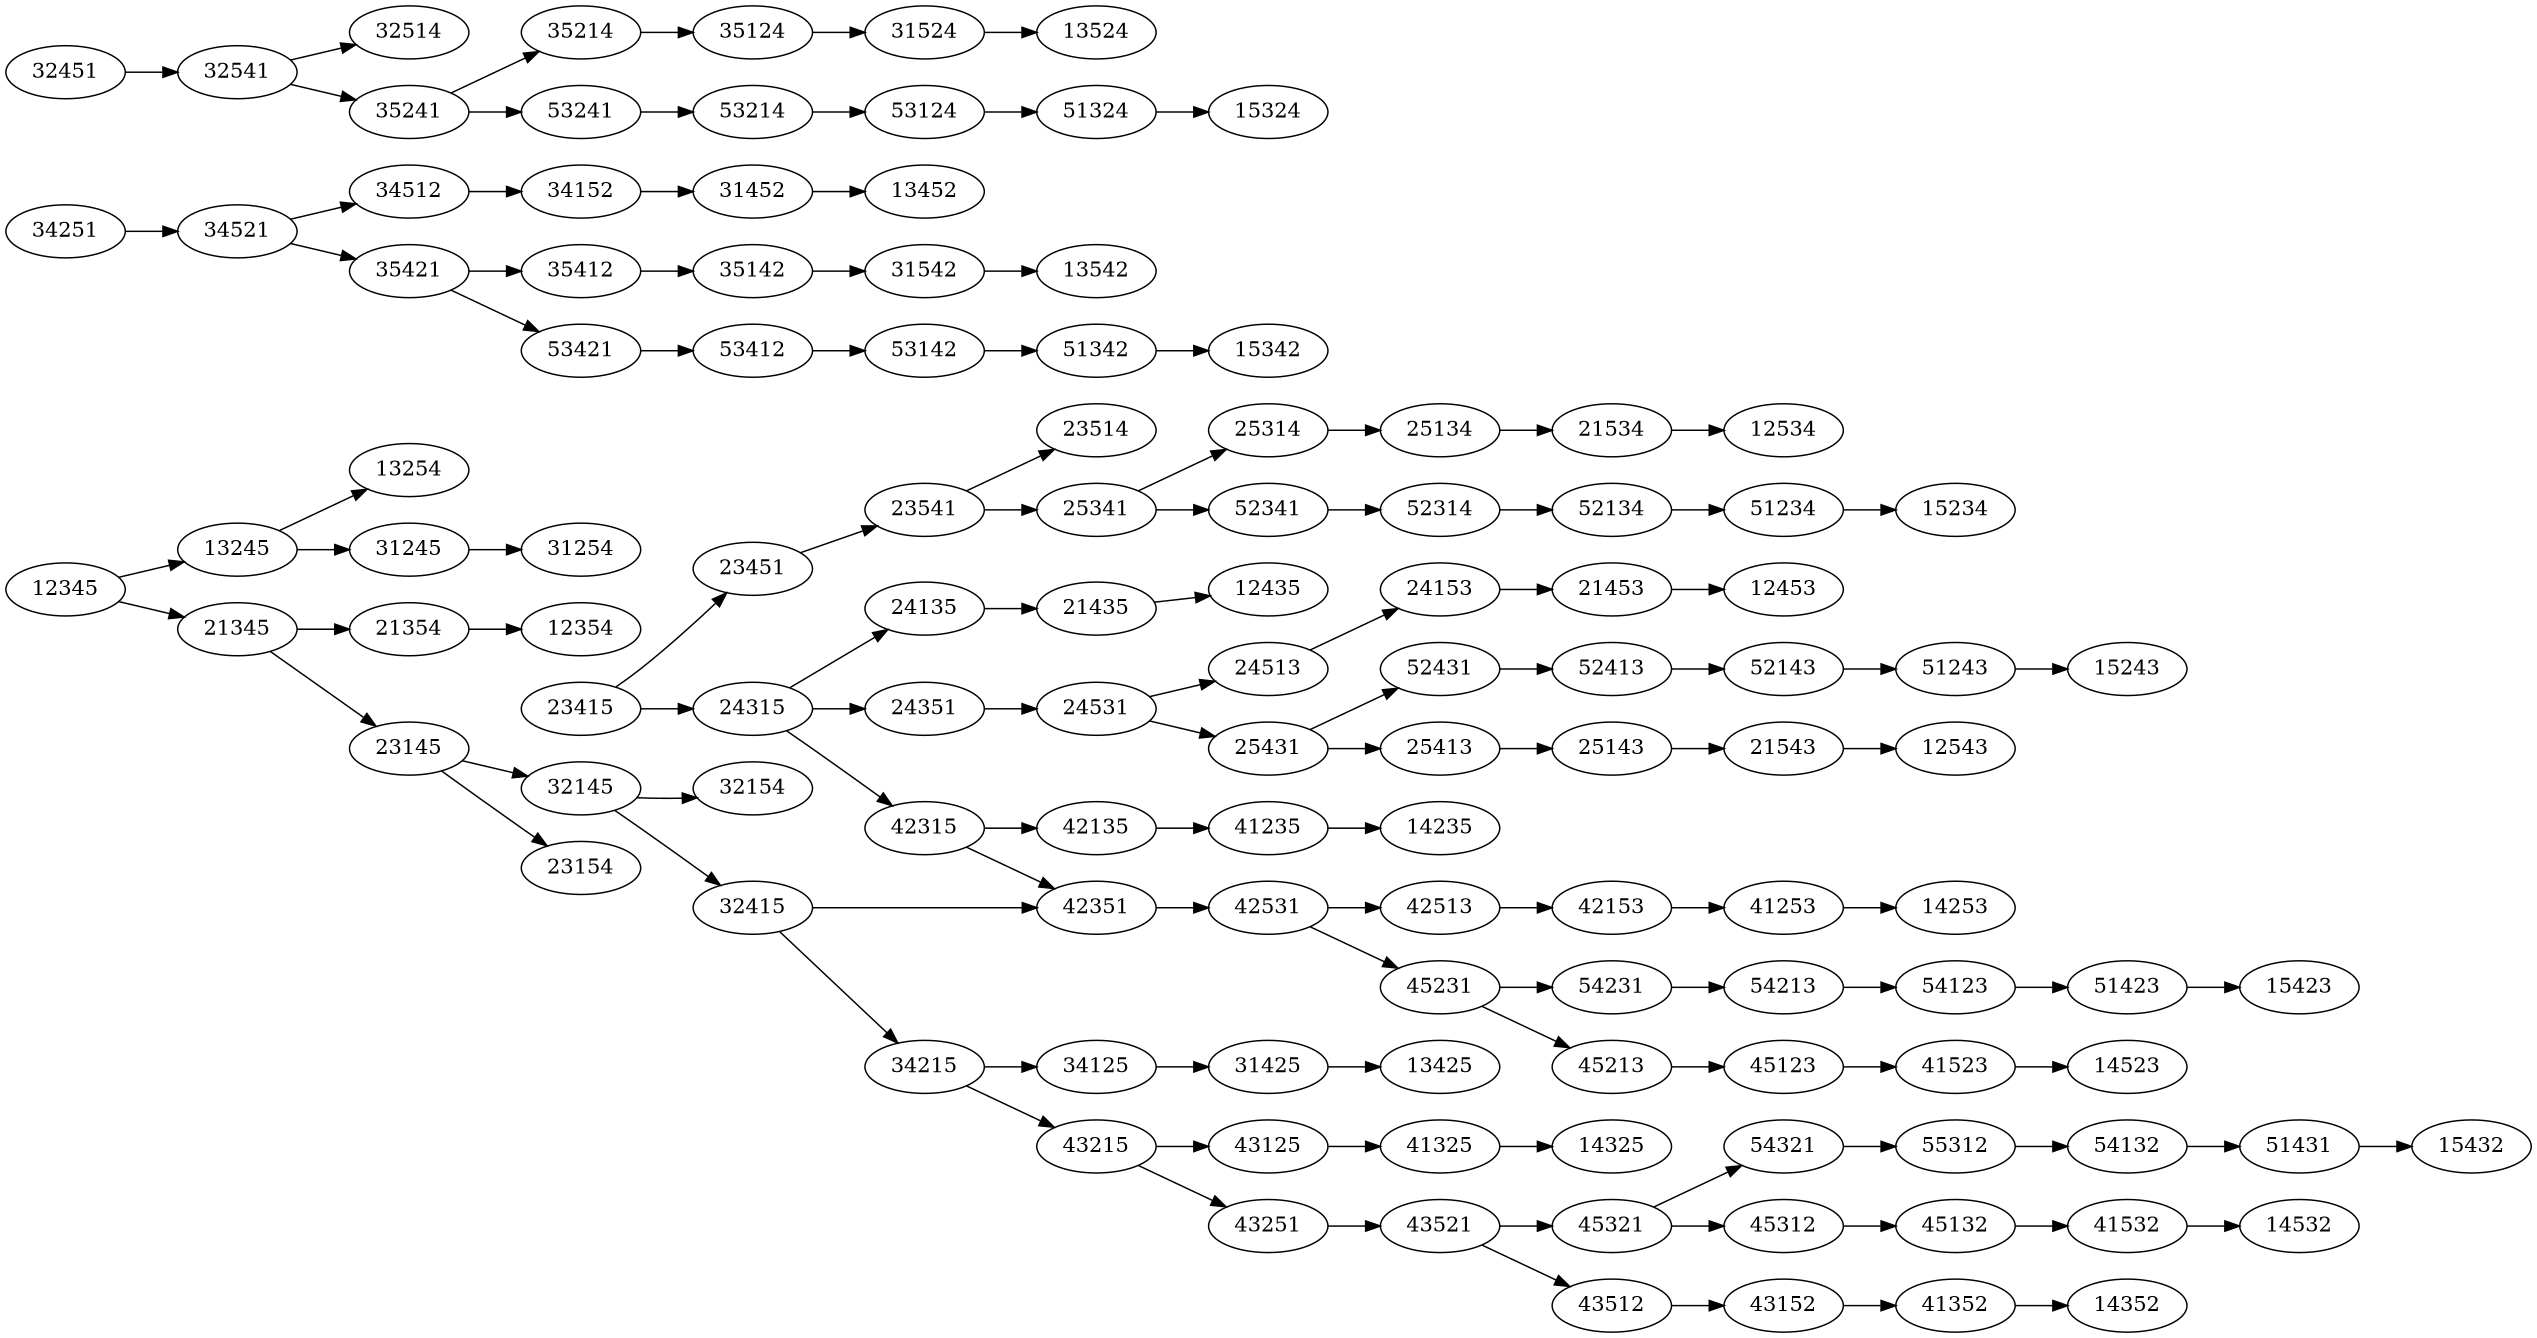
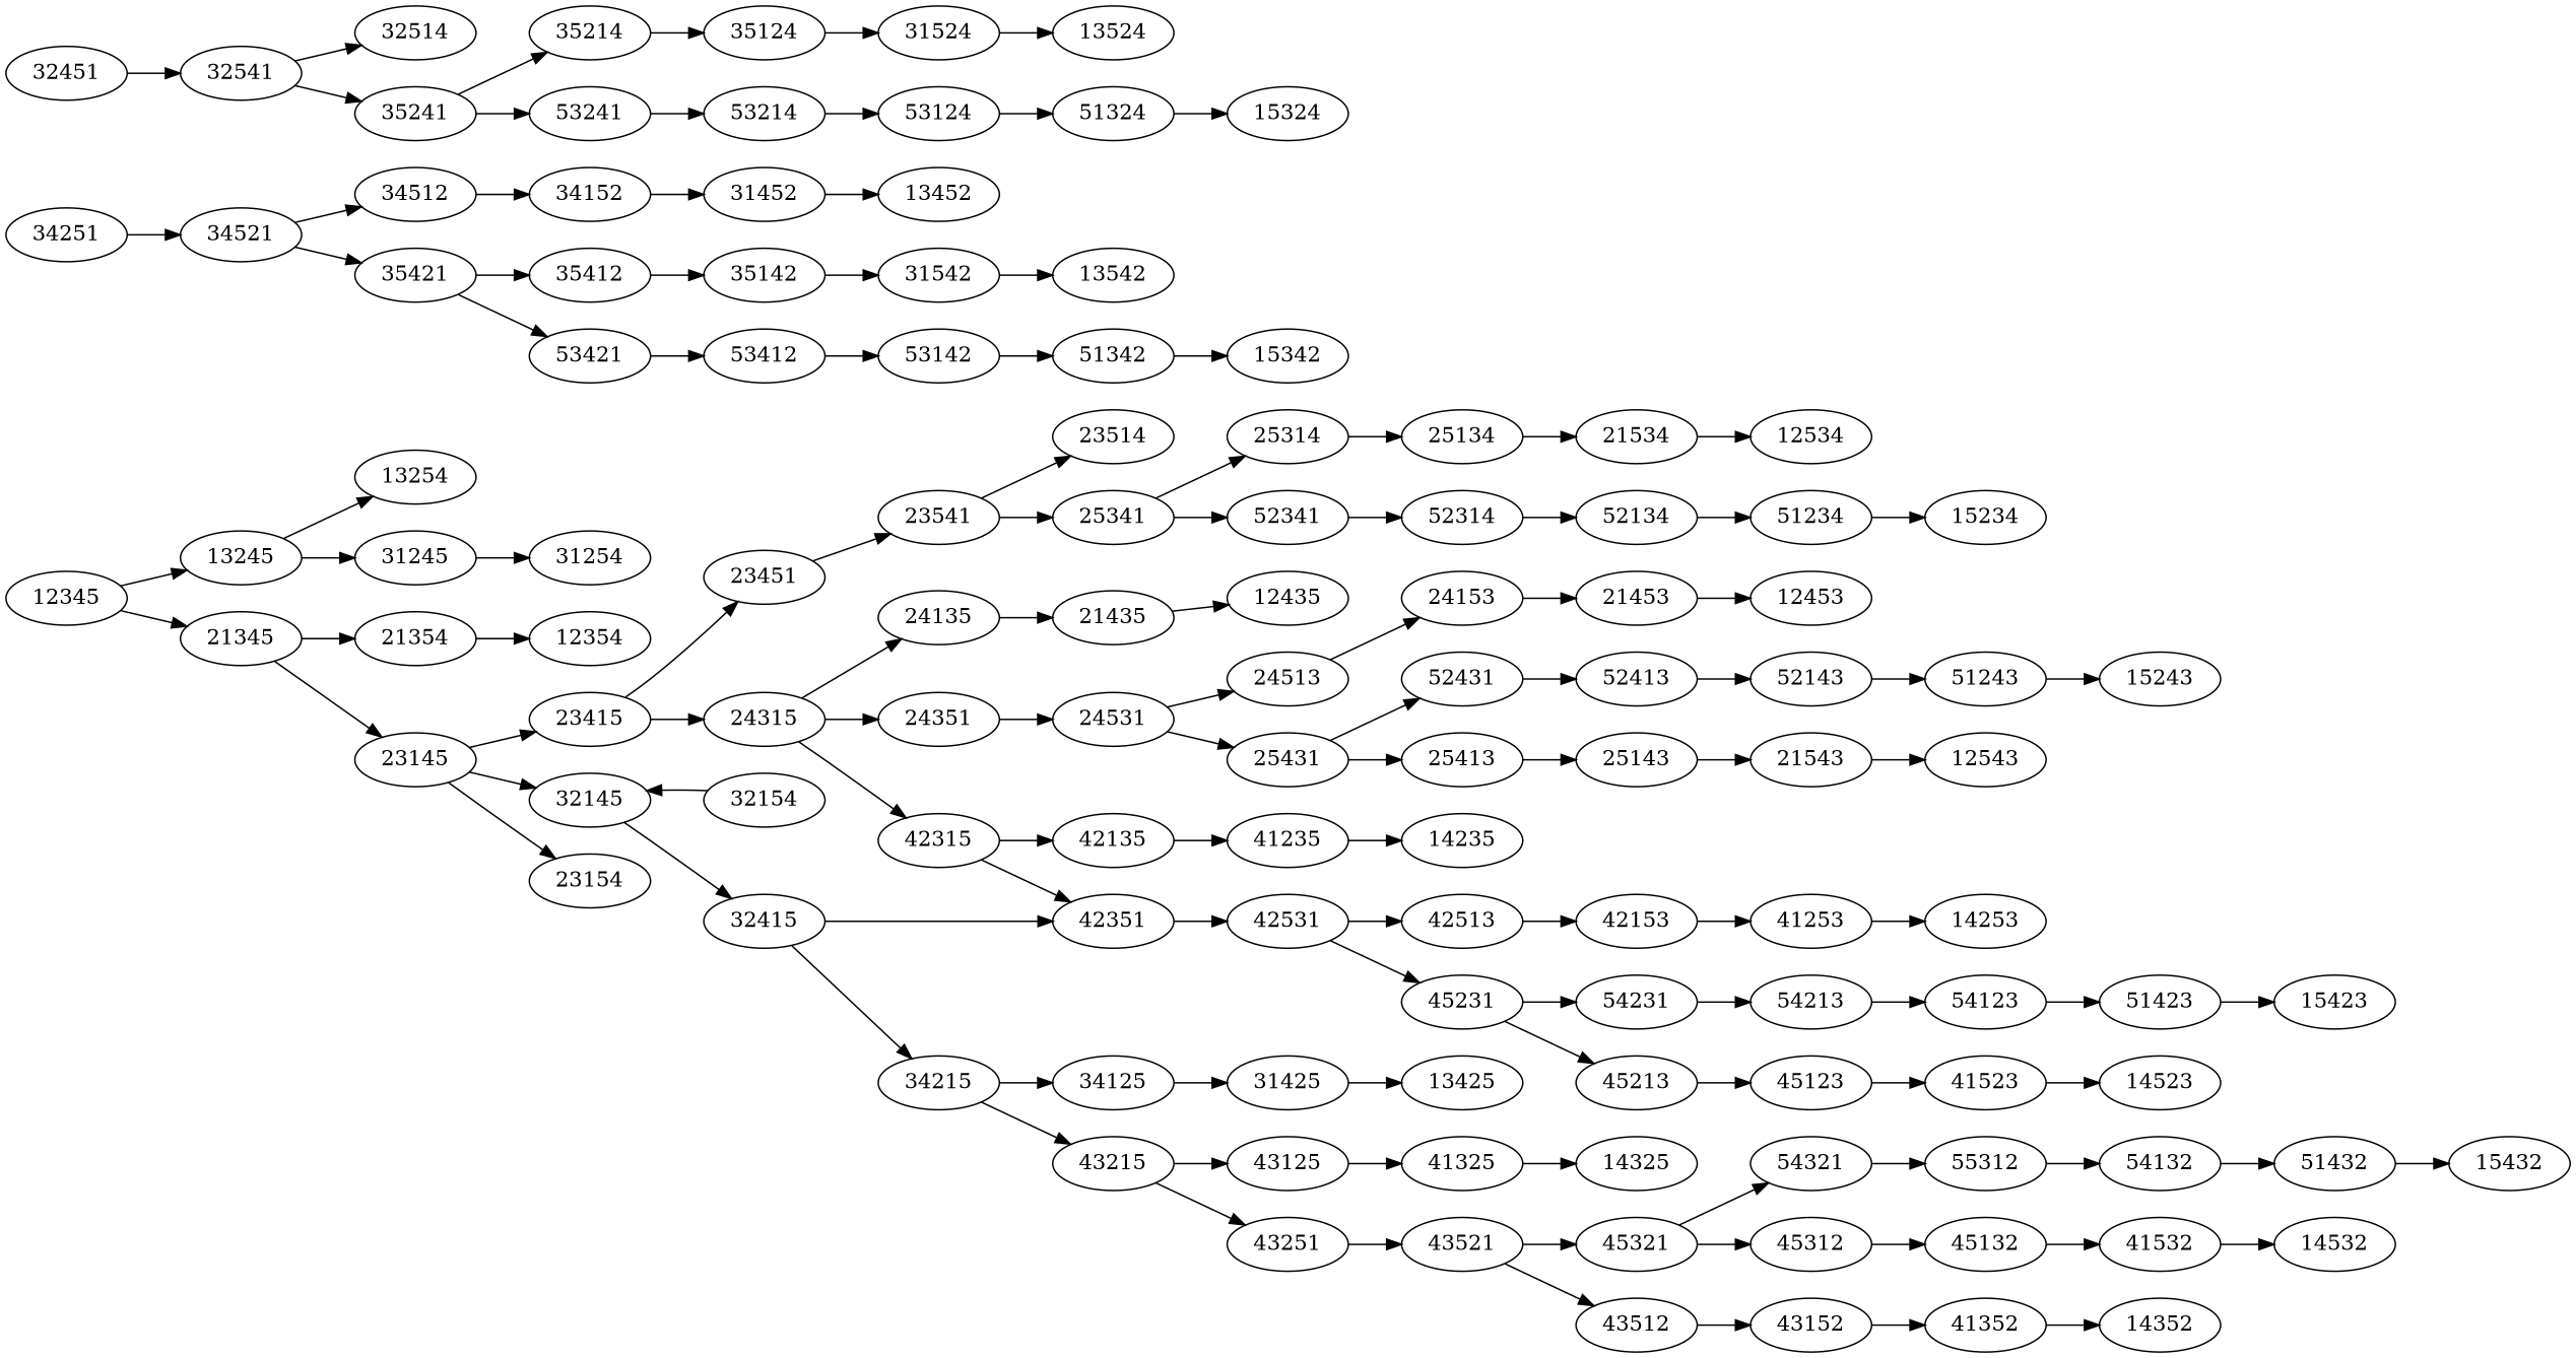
  digraph {
    rankdir=LR
    12345
    13245
    21345
    13254
    31245
    21354
    23145
    31254
    12354
    23154
    23415
    32145
    23451
    24315
    32154
    32415
    21435
    12435
    21453
    12453
    21534
    12534
    21543
    12543
    23541
    24135
    24351
    42315
    42351
    34215
    23514
    25341
    24531
    42135
    25314
    52341
    25134
    52314
    24153
    24513
    25431
    41235
    42531
    25413
    52431
    25143
    52413
    52134
    52143
    31425
    13425
    31452
    13452
    31524
    13524
    31542
    13542
    32451
    32541
    34125
    43215
    32514
    35241
    34251
    34521
    43125
    43251
    35214
    53241
    35124
    53214
    34152
    34512
    35421
    41325
    43521
    35412
    53421
    35142
    53412
    53124
    53142
    14235
    41253
    14253
    14325
    41352
    14352
    41523
    14523
    41532
    14532
    42153
    42513
    45231
    45213
    54231
    45123
    54213
    43152
    43512
    45321
    45312
    54321
    45132
    n106 [label=55312]
    54123
    54132
    51234
    15234
    51243
    15243
    51324
    15324
    51342
    15342
    51423
    15423
-   51432 [label=51431]
+   51432
    15432
    12345 -> 13245
    12345 -> 21345
    13245 -> 13254
    13245 -> 31245
    21345 -> 21354
    21345 -> 23145
    31245 -> 31254
    21354 -> 12354
    23145 -> 23154
+   23145 -> 23415
    23145 -> 32145
    23415 -> 23451
    23415 -> 24315
-   32145 -> 32154
+   32154 -> 32145
    32145 -> 32415
    23451 -> 23541
    24315 -> 24135
    24315 -> 24351
    24315 -> 42315
    32415 -> 42351
    32415 -> 34215
    21435 -> 12435
    21453 -> 12453
    21534 -> 12534
    21543 -> 12543
    23541 -> 23514
    23541 -> 25341
    24135 -> 21435
    24351 -> 24531
    42315 -> 42351
    42315 -> 42135
    42351 -> 42531
    34215 -> 34125
    34215 -> 43215
    25341 -> 25314
    25341 -> 52341
    24531 -> 24513
    24531 -> 25431
    42135 -> 41235
    25314 -> 25134
    52341 -> 52314
    25134 -> 21534
    52314 -> 52134
    24153 -> 21453
    24513 -> 24153
    25431 -> 25413
    25431 -> 52431
    41235 -> 14235
    42531 -> 42513
    42531 -> 45231
    25413 -> 25143
    52431 -> 52413
    25143 -> 21543
    52413 -> 52143
    52134 -> 51234
    52143 -> 51243
    31425 -> 13425
    31452 -> 13452
    31524 -> 13524
    31542 -> 13542
    32451 -> 32541
    32541 -> 32514
    32541 -> 35241
    34125 -> 31425
    43215 -> 43125
    43215 -> 43251
    35241 -> 35214
    35241 -> 53241
    34251 -> 34521
    34521 -> 34512
    34521 -> 35421
    43125 -> 41325
    43251 -> 43521
    35214 -> 35124
    53241 -> 53214
    35124 -> 31524
    53214 -> 53124
    34152 -> 31452
    34512 -> 34152
    35421 -> 35412
    35421 -> 53421
    41325 -> 14325
    43521 -> 43512
    43521 -> 45321
    35412 -> 35142
    53421 -> 53412
    35142 -> 31542
    53412 -> 53142
    53124 -> 51324
    53142 -> 51342
    41253 -> 14253
    41352 -> 14352
    41523 -> 14523
    41532 -> 14532
    42153 -> 41253
    42513 -> 42153
    45231 -> 45213
    45231 -> 54231
    45213 -> 45123
    54231 -> 54213
    45123 -> 41523
    54213 -> 54123
    43152 -> 41352
    43512 -> 43152
    45321 -> 45312
    45321 -> 54321
    45312 -> 45132
    54321 -> n106
    45132 -> 41532
    n106 -> 54132
    54123 -> 51423
    54132 -> 51432
    51234 -> 15234
    51243 -> 15243
    51324 -> 15324
    51342 -> 15342
    51423 -> 15423
    51432 -> 15432
  }
